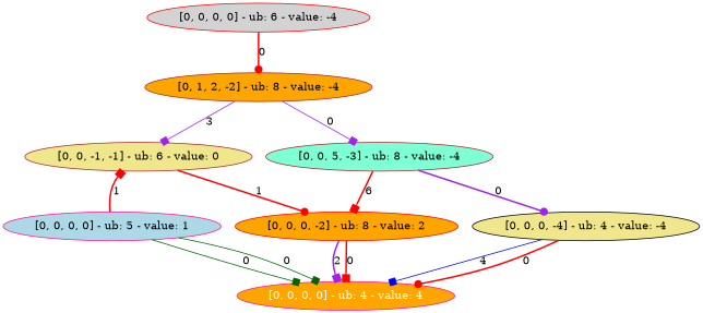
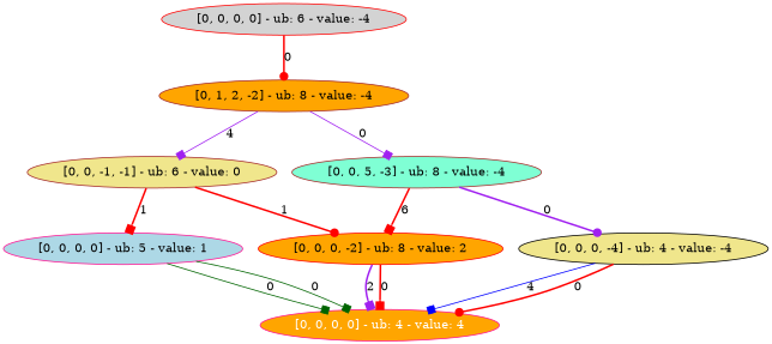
  digraph {
    node [color=brown fillcolor=orange style=filled]
    edge [arrowhead=box color=red style=bold]
    n1 [color=red fillcolor=lightgrey label="[0, 0, 0, 0] - ub: 6 - value: -4"]
    n2 [label="[0, 1, 2, -2] - ub: 8 - value: -4"]
    n3 [fillcolor=khaki label="[0, 0, -1, -1] - ub: 6 - value: 0"]
    n4 [fillcolor=aquamarine label="[0, 0, 5, -3] - ub: 8 - value: -4"]
    n5 [color=red label="[0, 0, 0, -2] - ub: 8 - value: 2"]
    n6 [color=deeppink fillcolor=lightblue label="[0, 0, 0, 0] - ub: 5 - value: 1"]
    n7 [color=black fillcolor=khaki label="[0, 0, 0, -4] - ub: 4 - value: -4"]
    n8 [color=deeppink fontcolor=white label="[0, 0, 0, 0] - ub: 4 - value: 4"]
    n1 -> n2 [arrowhead=dot label=0]
-   n2 -> n3 [color=purple label=3 style=solid]
+   n2 -> n3 [color=purple label=4 style=solid]
    n2 -> n4 [color=purple label=0 style=solid]
    n3 -> n5 [arrowhead=dot label=1]
-   n6 -> n3 [label=1]
+   n3 -> n6 [label=1]
    n4 -> n5 [label=6]
    n4 -> n7 [arrowhead=dot color=purple label=0]
    n5 -> n8 [color=purple label=2]
    n5 -> n8 [label=0]
    n6 -> n8 [color=darkgreen label=0 style=solid]
    n6 -> n8 [color=darkgreen label=0 style=solid]
    n7 -> n8 [color=blue label=4 style=solid]
    n7 -> n8 [arrowhead=dot label=0]
  }
